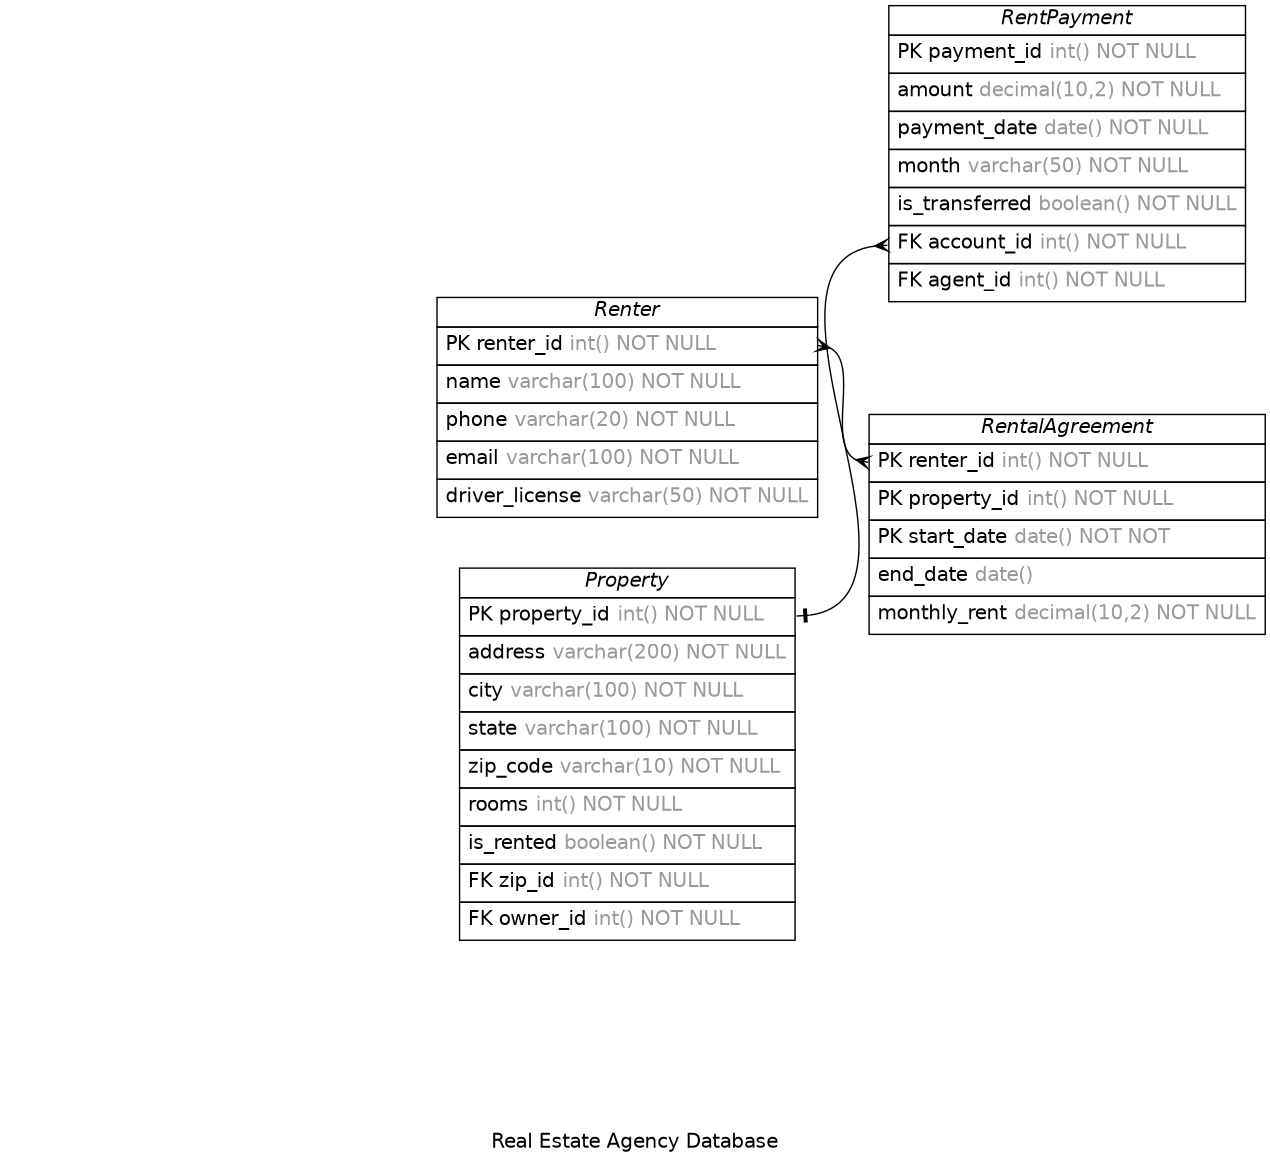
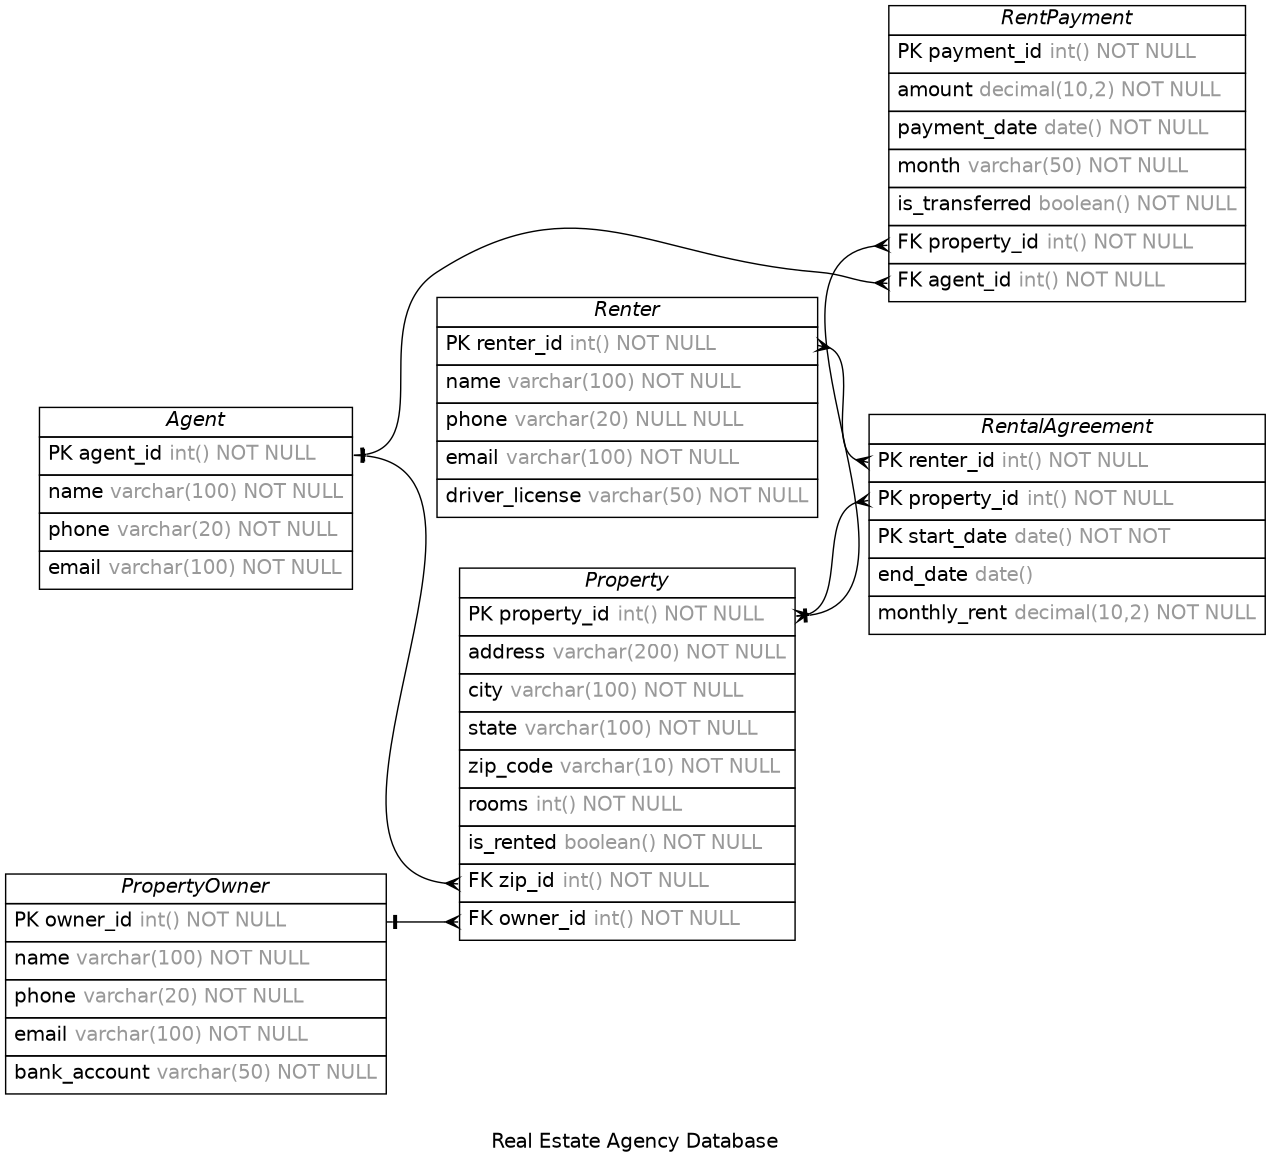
  digraph {
    concentrate=true
    fontname=Helvetica
    label="Real Estate Agency Database"
    nodesep=0.5
    rankdir=LR
    splines=spline
    node [fontname=Helvetica shape=plain]
    edge [arrowhead=ocrow arrowsize=0.9 arrowtail=noneotee dir=both fontname=Helvetica fontsize=12 headport=agent_id labelangle=32 labeldistance=1.8 penwidth=1.0 tailport=agent_id]
+   n1 [label=<         <table border="0" cellborder="1" cellspacing="0" >         <tr><td><i>Agent</i></td></tr>         <tr><td port="agent_id" align="left" cellpadding="5">PK agent_id <font color="grey60">int() NOT NULL</font></td></tr>         <tr><td port="name" align="left" cellpadding="5">name <font color="grey60">varchar(100) NOT NULL</font></td></tr>         <tr><td port="phone" align="left" cellpadding="5">phone <font color="grey60">varchar(20) NOT NULL</font></td></tr>         <tr><td port="email" align="left" cellpadding="5">email <font color="grey60">varchar(100) NOT NULL</font></td></tr>     </table>>]
    n2 [label=<         <table border="0" cellborder="1" cellspacing="0" >         <tr><td><i>Property</i></td></tr>         <tr><td port="property_id" align="left" cellpadding="5">PK property_id <font color="grey60">int() NOT NULL</font></td></tr>         <tr><td port="address" align="left" cellpadding="5">address <font color="grey60">varchar(200) NOT NULL</font></td></tr>         <tr><td port="city" align="left" cellpadding="5">city <font color="grey60">varchar(100) NOT NULL</font></td></tr>         <tr><td port="state" align="left" cellpadding="5">state <font color="grey60">varchar(100) NOT NULL</font></td></tr>         <tr><td port="zip_code" align="left" cellpadding="5">zip_code <font color="grey60">varchar(10) NOT NULL</font></td></tr>         <tr><td port="rooms" align="left" cellpadding="5">rooms <font color="grey60">int() NOT NULL</font></td></tr>         <tr><td port="is_rented" align="left" cellpadding="5">is_rented <font color="grey60">boolean() NOT NULL</font></td></tr>         <tr><td port="agent_id" align="left" cellpadding="5">FK zip_id <font color="grey60">int() NOT NULL</font></td></tr>         <tr><td port="owner_id" align="left" cellpadding="5">FK owner_id <font color="grey60">int() NOT NULL</font></td></tr>     </table>>]
-   n3 [label=<         <table border="0" cellborder="1" cellspacing="0" >         <tr><td><i>RentPayment</i></td></tr>         <tr><td port="payment_id" align="left" cellpadding="5">PK payment_id <font color="grey60">int() NOT NULL</font></td></tr>         <tr><td port="amount" align="left" cellpadding="5">amount <font color="grey60">decimal(10,2) NOT NULL</font></td></tr>         <tr><td port="payment_date" align="left" cellpadding="5">payment_date <font color="grey60">date() NOT NULL</font></td></tr>         <tr><td port="month" align="left" cellpadding="5">month <font color="grey60">varchar(50) NOT NULL</font></td></tr>         <tr><td port="is_transferred" align="left" cellpadding="5">is_transferred <font color="grey60">boolean() NOT NULL</font></td></tr>         <tr><td port="property_id" align="left" cellpadding="5">FK account_id <font color="grey60">int() NOT NULL</font></td></tr>         <tr><td port="agent_id" align="left" cellpadding="5">FK agent_id <font color="grey60">int() NOT NULL</font></td></tr>     </table>>]
+   n3 [label=<         <table border="0" cellborder="1" cellspacing="0" >         <tr><td><i>RentPayment</i></td></tr>         <tr><td port="payment_id" align="left" cellpadding="5">PK payment_id <font color="grey60">int() NOT NULL</font></td></tr>         <tr><td port="amount" align="left" cellpadding="5">amount <font color="grey60">decimal(10,2) NOT NULL</font></td></tr>         <tr><td port="payment_date" align="left" cellpadding="5">payment_date <font color="grey60">date() NOT NULL</font></td></tr>         <tr><td port="month" align="left" cellpadding="5">month <font color="grey60">varchar(50) NOT NULL</font></td></tr>         <tr><td port="is_transferred" align="left" cellpadding="5">is_transferred <font color="grey60">boolean() NOT NULL</font></td></tr>         <tr><td port="property_id" align="left" cellpadding="5">FK property_id <font color="grey60">int() NOT NULL</font></td></tr>         <tr><td port="agent_id" align="left" cellpadding="5">FK agent_id <font color="grey60">int() NOT NULL</font></td></tr>     </table>>]
    n4 [label=<         <table border="0" cellborder="1" cellspacing="0" >         <tr><td><i>RentalAgreement</i></td></tr>         <tr><td port="renter_id" align="left" cellpadding="5">PK renter_id <font color="grey60">int() NOT NULL</font></td></tr>         <tr><td port="property_id" align="left" cellpadding="5">PK property_id <font color="grey60">int() NOT NULL</font></td></tr>         <tr><td port="start_date" align="left" cellpadding="5">PK start_date <font color="grey60">date() NOT NOT</font></td></tr>         <tr><td port="end_date" align="left" cellpadding="5">end_date <font color="grey60">date()</font></td></tr>         <tr><td port="monthly_rent" align="left" cellpadding="5">monthly_rent <font color="grey60">decimal(10,2) NOT NULL</font></td></tr>     </table>>]
-   n5 [label=<         <table border="0" cellborder="1" cellspacing="0" >         <tr><td><i>Renter</i></td></tr>         <tr><td port="renter_id" align="left" cellpadding="5">PK renter_id <font color="grey60">int() NOT NULL</font></td></tr>         <tr><td port="name" align="left" cellpadding="5">name <font color="grey60">varchar(100) NOT NULL</font></td></tr>         <tr><td port="phone" align="left" cellpadding="5">phone <font color="grey60">varchar(20) NOT NULL</font></td></tr>         <tr><td port="email" align="left" cellpadding="5">email <font color="grey60">varchar(100) NOT NULL</font></td></tr>         <tr><td port="driver_license" align="left" cellpadding="5">driver_license <font color="grey60">varchar(50) NOT NULL</font></td></tr>     </table>>]
+   n5 [label=<         <table border="0" cellborder="1" cellspacing="0" >         <tr><td><i>Renter</i></td></tr>         <tr><td port="renter_id" align="left" cellpadding="5">PK renter_id <font color="grey60">int() NOT NULL</font></td></tr>         <tr><td port="name" align="left" cellpadding="5">name <font color="grey60">varchar(100) NOT NULL</font></td></tr>         <tr><td port="phone" align="left" cellpadding="5">phone <font color="grey60">varchar(20) NULL NULL</font></td></tr>         <tr><td port="email" align="left" cellpadding="5">email <font color="grey60">varchar(100) NOT NULL</font></td></tr>         <tr><td port="driver_license" align="left" cellpadding="5">driver_license <font color="grey60">varchar(50) NOT NULL</font></td></tr>     </table>>]
+   n6 [label=<         <table border="0" cellborder="1" cellspacing="0" >         <tr><td><i>PropertyOwner</i></td></tr>         <tr><td port="owner_id" align="left" cellpadding="5">PK owner_id <font color="grey60">int() NOT NULL</font></td></tr>         <tr><td port="name" align="left" cellpadding="5">name <font color="grey60">varchar(100) NOT NULL</font></td></tr>         <tr><td port="phone" align="left" cellpadding="5">phone <font color="grey60">varchar(20) NOT NULL</font></td></tr>         <tr><td port="email" align="left" cellpadding="5">email <font color="grey60">varchar(100) NOT NULL</font></td></tr>         <tr><td port="bank_account" align="left" cellpadding="5">bank_account <font color="grey60">varchar(50) NOT NULL</font></td></tr>     </table>>]
+   n1 -> n2
+   n1 -> n3
    n2 -> n3 [headport=property_id tailport=property_id]
+   n2 -> n4 [arrowtail=ocrow headport=property_id tailport=property_id]
    n5 -> n4 [arrowtail=ocrow headport=renter_id tailport=renter_id]
+   n6 -> n2 [headport=owner_id tailport=owner_id]
  }
